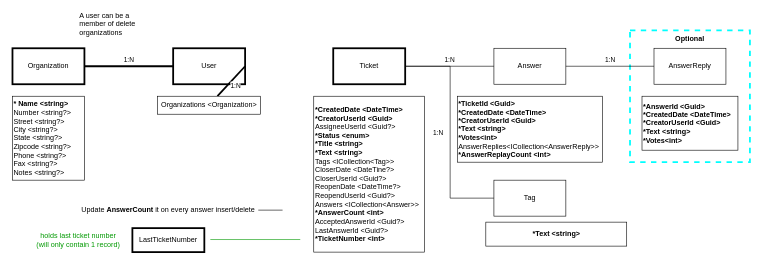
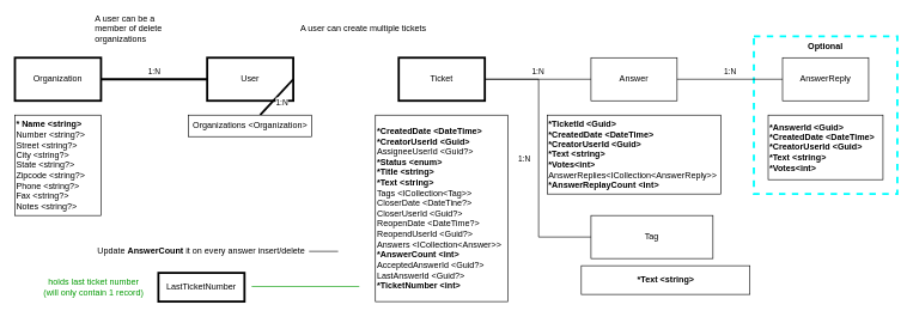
  <mxCell id="0" />
  <mxCell id="1" parent="0" />
  <mxCell id="2" value="&lt;b&gt;Optional&lt;/b&gt;" style="rounded=0;whiteSpace=wrap;html=1;dashed=1;strokeColor=#00FFFF;horizontal=1;verticalAlign=top;strokeWidth=3;" parent="1" vertex="1"><mxGeometry x="1050" y="50" width="200" height="220" as="geometry" /></mxCell>
  <mxCell id="3" value="Organization" style="rounded=0;whiteSpace=wrap;html=1;strokeWidth=3;" parent="1" vertex="1"><mxGeometry x="20" y="80" width="120" height="60" as="geometry" /></mxCell>
  <mxCell id="4" value="User" style="rounded=0;whiteSpace=wrap;html=1;strokeWidth=3;" parent="1" vertex="1"><mxGeometry x="288" y="80" width="120" height="60" as="geometry" /></mxCell>
  <mxCell id="5" value="1:N" style="edgeStyle=orthogonalEdgeStyle;rounded=0;orthogonalLoop=1;jettySize=auto;html=1;exitX=1;exitY=0.5;exitDx=0;exitDy=0;entryX=0;entryY=0.5;entryDx=0;entryDy=0;endArrow=none;endFill=0;" edge="1" parent="1" source="6" target="25"><mxGeometry x="0.011" y="-20" relative="1" as="geometry"><Array as="points"><mxPoint x="750" y="110" /><mxPoint x="750" y="330" /></Array><mxPoint as="offset" /></mxGeometry></mxCell>
  <mxCell id="6" value="Ticket" style="rounded=0;whiteSpace=wrap;html=1;strokeWidth=3;" parent="1" vertex="1"><mxGeometry x="555" y="80" width="120" height="60" as="geometry" /></mxCell>
  <mxCell id="7" value="Answer" style="rounded=0;whiteSpace=wrap;html=1;" parent="1" vertex="1"><mxGeometry x="823" y="80" width="120" height="60" as="geometry" /></mxCell>
  <mxCell id="8" value="AnswerReply" style="rounded=0;whiteSpace=wrap;html=1;" parent="1" vertex="1"><mxGeometry x="1090" y="80" width="120" height="60" as="geometry" /></mxCell>
  <mxCell id="9" value="1:N" style="endArrow=none;html=1;entryX=0;entryY=0.5;entryDx=0;entryDy=0;exitX=1;exitY=0.5;exitDx=0;exitDy=0;strokeWidth=3;" parent="1" source="3" target="4" edge="1"><mxGeometry y="10" width="50" height="50" relative="1" as="geometry"><mxPoint x="410" y="480" as="sourcePoint" /><mxPoint x="460" y="430" as="targetPoint" /><mxPoint as="offset" /></mxGeometry></mxCell>
  <mxCell id="10" value="1:N" style="endArrow=none;html=1;exitX=1;exitY=0.5;exitDx=0;exitDy=0;strokeWidth=3;" parent="1" source="4" target="14" edge="1"><mxGeometry y="10" width="50" height="50" relative="1" as="geometry"><mxPoint x="340" y="120" as="sourcePoint" /><mxPoint x="360" y="180" as="targetPoint" /><mxPoint as="offset" /></mxGeometry></mxCell>
  <mxCell id="11" value="1:N" style="endArrow=none;html=1;entryX=0;entryY=0.5;entryDx=0;entryDy=0;exitX=1;exitY=0.5;exitDx=0;exitDy=0;" parent="1" source="6" target="7" edge="1"><mxGeometry y="10" width="50" height="50" relative="1" as="geometry"><mxPoint x="490" y="150" as="sourcePoint" /><mxPoint x="530" y="150" as="targetPoint" /><mxPoint as="offset" /></mxGeometry></mxCell>
  <mxCell id="12" value="1:N" style="endArrow=none;html=1;entryX=0;entryY=0.5;entryDx=0;entryDy=0;exitX=1;exitY=0.5;exitDx=0;exitDy=0;" parent="1" source="7" target="8" edge="1"><mxGeometry y="10" width="50" height="50" relative="1" as="geometry"><mxPoint x="640" y="190" as="sourcePoint" /><mxPoint x="680" y="190" as="targetPoint" /><mxPoint as="offset" /></mxGeometry></mxCell>
  <mxCell id="13" value="&lt;div&gt;&lt;b&gt;* Name &amp;lt;string&amp;gt;&amp;nbsp;&lt;/b&gt;&lt;/div&gt;&lt;div&gt;Number &amp;lt;string?&amp;gt;&lt;/div&gt;&lt;div&gt;Street &amp;lt;string?&amp;gt;&lt;/div&gt;&lt;div&gt;City &amp;lt;string?&amp;gt;&lt;/div&gt;&lt;div&gt;State &amp;lt;string?&amp;gt;&lt;/div&gt;&lt;div&gt;Zipcode &amp;lt;string?&amp;gt;&lt;/div&gt;&lt;div&gt;Phone &amp;lt;string?&amp;gt;&lt;/div&gt;&lt;div&gt;Fax &amp;lt;string?&amp;gt;&lt;/div&gt;&lt;div&gt;Notes &amp;lt;string?&amp;gt;&lt;/div&gt;" style="rounded=0;whiteSpace=wrap;html=1;align=left;verticalAlign=middle;" parent="1" vertex="1"><mxGeometry x="20" y="160" width="120" height="140" as="geometry" /></mxCell>
  <mxCell id="14" value="&lt;div&gt;Organizations &amp;lt;Organization&amp;gt;&lt;/div&gt;" style="rounded=0;whiteSpace=wrap;html=1;align=center;verticalAlign=middle;" parent="1" vertex="1"><mxGeometry x="262" y="160" width="172" height="30" as="geometry" /></mxCell>
  <mxCell id="15" value="&lt;div&gt;&lt;b&gt;*CreatedDate &amp;lt;DateTime&amp;gt;&lt;/b&gt;&lt;br&gt;&lt;/div&gt;&lt;div&gt;&lt;b&gt;*CreatorUserId &amp;lt;Guid&amp;gt;&lt;/b&gt;&lt;/div&gt;&lt;div&gt;AssigneeUserId &amp;lt;Guid?&amp;gt;&lt;/div&gt;&lt;div&gt;&lt;b&gt;*Status &amp;lt;enum&amp;gt;&lt;/b&gt;&lt;/div&gt;&lt;div&gt;&lt;b&gt;*Title &amp;lt;string&amp;gt;&lt;/b&gt;&lt;/div&gt;&lt;div&gt;&lt;b&gt;*Text &amp;lt;string&amp;gt;&lt;/b&gt;&lt;/div&gt;&lt;div&gt;Tags &amp;lt;ICollection&amp;lt;Tag&amp;gt;&amp;gt;&lt;/div&gt;&lt;div&gt;CloserDate &amp;lt;DateTine?&amp;gt;&lt;/div&gt;&lt;div&gt;CloserUserId &amp;lt;Guid?&amp;gt;&lt;/div&gt;&lt;div&gt;ReopenDate &amp;lt;DateTime?&amp;gt;&lt;/div&gt;&lt;div&gt;ReopendUserId &amp;lt;Guid?&amp;gt;&lt;/div&gt;&lt;div&gt;Answers &amp;lt;ICollection&amp;lt;Answer&amp;gt;&amp;gt;&lt;/div&gt;&lt;div&gt;&lt;b&gt;*AnswerCount &amp;lt;int&amp;gt;&lt;/b&gt;&lt;/div&gt;&lt;div&gt;AcceptedAnswerId &amp;lt;Guid?&amp;gt;&lt;/div&gt;&lt;div&gt;LastAnswerId &amp;lt;Guid?&amp;gt;&lt;/div&gt;&lt;div&gt;&lt;b&gt;*TicketNumber &amp;lt;int&amp;gt;&lt;/b&gt;&amp;nbsp;&lt;br&gt;&lt;/div&gt;" style="rounded=0;whiteSpace=wrap;html=1;align=left;verticalAlign=middle;" parent="1" vertex="1"><mxGeometry x="522.5" y="160" width="185" height="260" as="geometry" /></mxCell>
  <mxCell id="16" value="&lt;div&gt;&lt;b&gt;*TicketId &amp;lt;Guid&amp;gt;&lt;/b&gt;&amp;nbsp;&lt;/div&gt;&lt;div&gt;&lt;b&gt;*CreatedDate &amp;lt;DateTime&amp;gt;&lt;/b&gt;&lt;/div&gt;&lt;div&gt;&lt;b&gt;*CreatorUserId &amp;lt;Guid&amp;gt;&lt;/b&gt;&lt;/div&gt;&lt;div&gt;&lt;b&gt;*Text &amp;lt;string&amp;gt;&lt;/b&gt;&lt;br&gt;&lt;/div&gt;&lt;div&gt;&lt;b&gt;*Votes&amp;lt;int&amp;gt;&lt;/b&gt;&lt;/div&gt;&lt;div&gt;&lt;div&gt;AnswerReplies&amp;lt;ICollection&amp;lt;AnswerReply&amp;gt;&amp;gt;&lt;/div&gt;&lt;div&gt;&lt;b&gt;*AnswerReplayCount &amp;lt;int&amp;gt;&lt;/b&gt;&lt;/div&gt;&lt;/div&gt;" style="rounded=0;whiteSpace=wrap;html=1;align=left;verticalAlign=middle;" parent="1" vertex="1"><mxGeometry x="762" y="160" width="242" height="110" as="geometry" /></mxCell>
  <mxCell id="17" value="&lt;div&gt;&lt;b&gt;*AnswerId &amp;lt;Guid&amp;gt;&lt;/b&gt;&amp;nbsp;&lt;/div&gt;&lt;div&gt;&lt;b&gt;*CreatedDate &amp;lt;DateTime&amp;gt;&lt;/b&gt;&lt;/div&gt;&lt;div&gt;&lt;b&gt;*CreatorUserId &amp;lt;Guid&amp;gt;&lt;/b&gt;&lt;/div&gt;&lt;div&gt;&lt;b&gt;*Text &amp;lt;string&amp;gt;&lt;/b&gt;&lt;br&gt;&lt;/div&gt;&lt;div&gt;&lt;b&gt;*Votes&amp;lt;int&amp;gt;&lt;/b&gt;&lt;/div&gt;" style="rounded=0;whiteSpace=wrap;html=1;align=left;verticalAlign=middle;" parent="1" vertex="1"><mxGeometry x="1070" y="160" width="160" height="90" as="geometry" /></mxCell>
+ <mxCell id="18" value="A user can create multiple tickets" style="text;html=1;strokeColor=none;fillColor=none;align=center;verticalAlign=middle;whiteSpace=wrap;rounded=0;" parent="1" vertex="1"><mxGeometry x="410.5" y="30" width="190" height="20" as="geometry" /></mxCell>
  <mxCell id="19" value="A user can be a member of delete organizations" style="text;html=1;strokeColor=none;fillColor=none;align=left;verticalAlign=middle;whiteSpace=wrap;rounded=0;" parent="1" vertex="1"><mxGeometry x="130" y="20" width="110" height="40" as="geometry" /></mxCell>
  <mxCell id="20" value="Update &lt;b&gt;AnswerCount&lt;/b&gt; it on every answer insert/delete" style="text;html=1;strokeColor=none;fillColor=none;align=center;verticalAlign=middle;whiteSpace=wrap;rounded=0;" parent="1" vertex="1"><mxGeometry x="130" y="340" width="300" height="20" as="geometry" /></mxCell>
  <mxCell id="21" value="" style="endArrow=none;html=1;entryX=0;entryY=0.5;entryDx=0;entryDy=0;" parent="1" edge="1"><mxGeometry y="10" width="50" height="50" relative="1" as="geometry"><mxPoint x="430" y="350" as="sourcePoint" /><mxPoint x="470.5" y="350" as="targetPoint" /><mxPoint as="offset" /></mxGeometry></mxCell>
  <mxCell id="22" value="" style="endArrow=none;html=1;fillColor=#d5e8d4;strokeColor=#009900;" parent="1" edge="1"><mxGeometry y="10" width="50" height="50" relative="1" as="geometry"><mxPoint x="350" y="399" as="sourcePoint" /><mxPoint x="500" y="399" as="targetPoint" /><mxPoint as="offset" /></mxGeometry></mxCell>
  <mxCell id="23" value="holds last ticket number&lt;br&gt;(will only contain 1 record)" style="text;html=1;strokeColor=none;fillColor=none;align=center;verticalAlign=middle;whiteSpace=wrap;rounded=0;fontColor=#009900;" parent="1" vertex="1"><mxGeometry x="50" y="380" width="160" height="40" as="geometry" /></mxCell>
  <mxCell id="24" value="LastTicketNumber" style="rounded=0;whiteSpace=wrap;html=1;strokeWidth=3;" parent="1" vertex="1"><mxGeometry x="220" y="380" width="120" height="40" as="geometry" /></mxCell>
- <mxCell id="25" value="Tag" style="rounded=0;whiteSpace=wrap;html=1;" vertex="1" parent="1"><mxGeometry x="823" y="300" width="120" height="60" as="geometry" /></mxCell>
+ <mxCell id="25" value="Tag" style="rounded=0;whiteSpace=wrap;html=1;" vertex="1" parent="1"><mxGeometry x="823" y="300" width="170" height="60" as="geometry" /></mxCell>
  <mxCell id="26" value="&lt;div&gt;&lt;b&gt;*Text &amp;lt;string&amp;gt;&lt;/b&gt;&lt;/div&gt;" style="rounded=0;whiteSpace=wrap;html=1;align=center;verticalAlign=middle;" vertex="1" parent="1"><mxGeometry x="809.5" y="370" width="235" height="40" as="geometry" /></mxCell>
